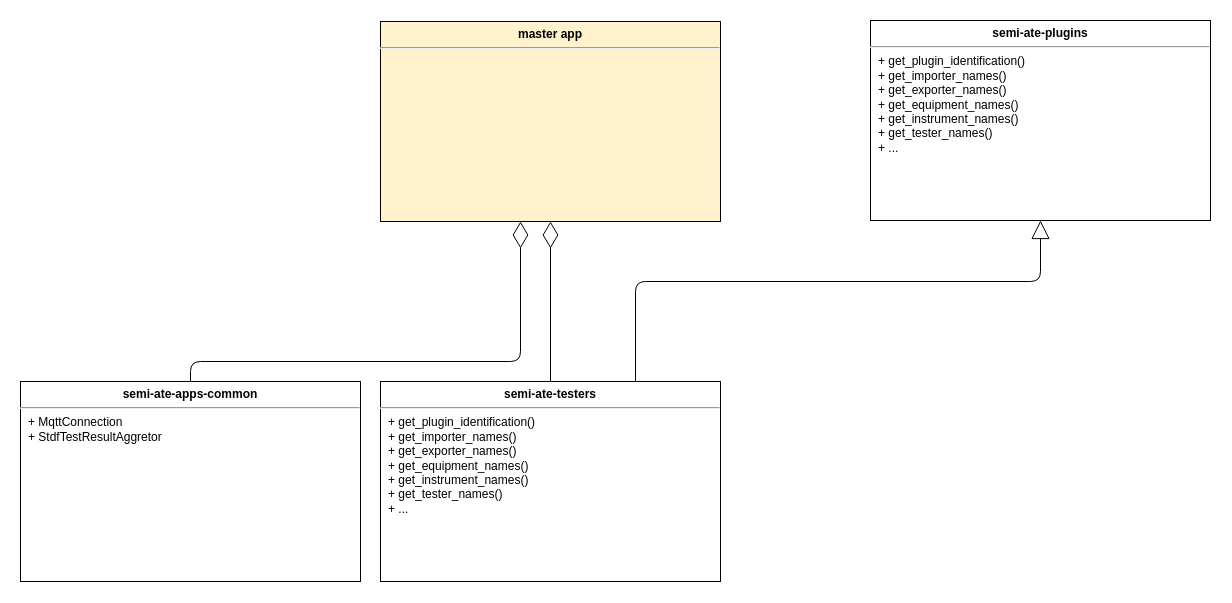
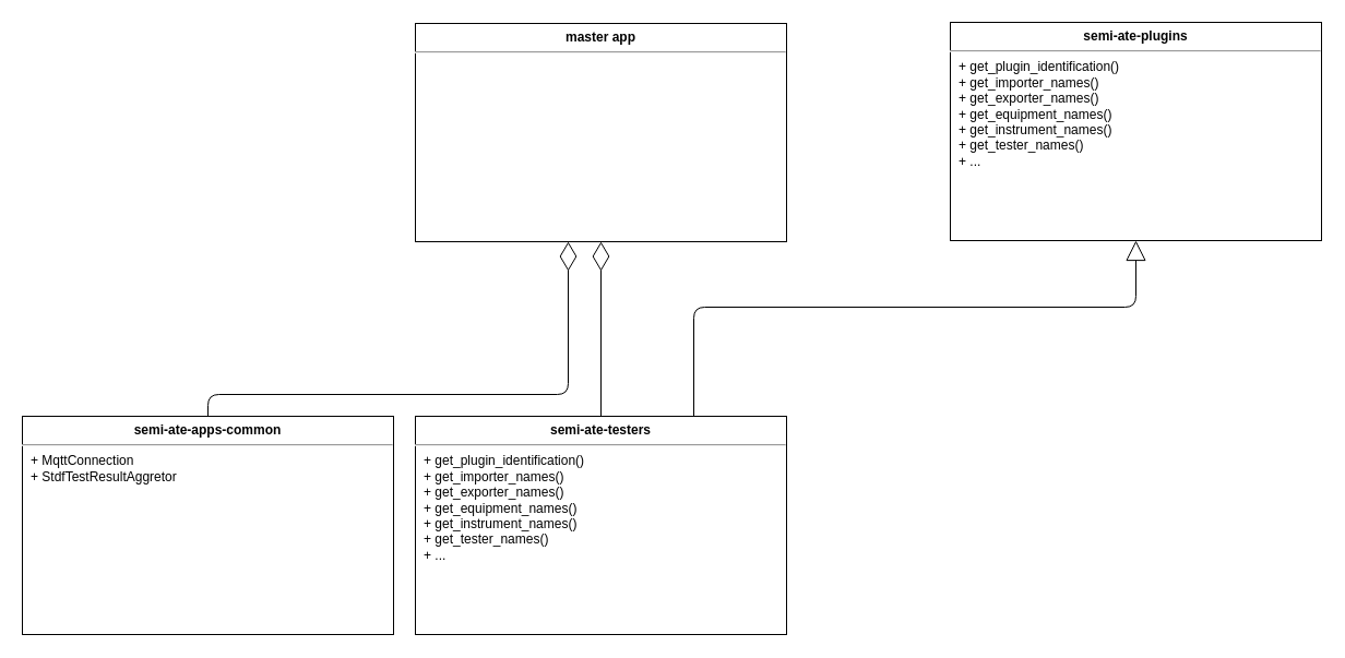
  <mxCell id="0" />
  <mxCell id="1" parent="0" />
- <mxCell id="2" value="&lt;p style=&quot;margin: 0px ; margin-top: 6px ; text-align: center&quot;&gt;&lt;b&gt;master app&lt;/b&gt;&lt;/p&gt;&lt;hr&gt;&lt;p style=&quot;margin: 0px ; margin-left: 8px&quot;&gt;&lt;br&gt;&lt;/p&gt;" style="align=left;overflow=fill;html=1;dropTarget=0;fillColor=#fff2cc;" parent="1" vertex="1"><mxGeometry x="380" y="21" width="340" height="200" as="geometry" /></mxCell>
+ <mxCell id="2" value="&lt;p style=&quot;margin: 0px ; margin-top: 6px ; text-align: center&quot;&gt;&lt;b&gt;master app&lt;/b&gt;&lt;/p&gt;&lt;hr&gt;&lt;p style=&quot;margin: 0px ; margin-left: 8px&quot;&gt;&lt;br&gt;&lt;/p&gt;" style="align=left;overflow=fill;html=1;dropTarget=0;" parent="1" vertex="1"><mxGeometry x="380" y="21" width="340" height="200" as="geometry" /></mxCell>
  <mxCell id="3" value="&lt;p style=&quot;margin: 0px ; margin-top: 6px ; text-align: center&quot;&gt;&lt;b&gt;semi-ate-testers&lt;/b&gt;&lt;/p&gt;&lt;hr&gt;&lt;p style=&quot;margin: 0px 0px 0px 8px&quot;&gt;+ get_plugin_identification()&lt;/p&gt;&lt;p style=&quot;margin: 0px 0px 0px 8px&quot;&gt;+ get_importer_names()&lt;/p&gt;&lt;p style=&quot;margin: 0px 0px 0px 8px&quot;&gt;+ get_exporter_names()&lt;/p&gt;&lt;p style=&quot;margin: 0px 0px 0px 8px&quot;&gt;+ get_equipment_names()&lt;/p&gt;&lt;p style=&quot;margin: 0px 0px 0px 8px&quot;&gt;+ get_instrument_names()&lt;/p&gt;&lt;p style=&quot;margin: 0px 0px 0px 8px&quot;&gt;+ get_tester_names()&lt;/p&gt;&lt;p style=&quot;margin: 0px 0px 0px 8px&quot;&gt;+ ...&lt;/p&gt;" style="align=left;overflow=fill;html=1;dropTarget=0;" parent="1" vertex="1"><mxGeometry x="380" y="381" width="340" height="200" as="geometry" /></mxCell>
  <mxCell id="4" value="" style="endArrow=diamondThin;endFill=0;endSize=24;html=1;exitX=0.5;exitY=0;exitDx=0;exitDy=0;entryX=0.5;entryY=1;entryDx=0;entryDy=0;" parent="1" source="3" target="2" edge="1"><mxGeometry width="160" relative="1" as="geometry"><mxPoint x="540" y="321" as="sourcePoint" /><mxPoint x="700" y="321" as="targetPoint" /></mxGeometry></mxCell>
  <mxCell id="5" value="" style="endArrow=block;endSize=16;endFill=0;html=1;exitX=0.75;exitY=0;exitDx=0;exitDy=0;entryX=0.5;entryY=1;entryDx=0;entryDy=0;" parent="1" source="3" edge="1" target="6"><mxGeometry width="160" relative="1" as="geometry"><mxPoint x="730" y="371" as="sourcePoint" /><mxPoint x="1040" y="231" as="targetPoint" /><Array as="points"><mxPoint x="635" y="281" /><mxPoint x="1040" y="281" /></Array></mxGeometry></mxCell>
  <mxCell id="6" value="&lt;p style=&quot;margin: 0px ; margin-top: 6px ; text-align: center&quot;&gt;&lt;b&gt;semi-ate-plugins&lt;/b&gt;&lt;/p&gt;&lt;hr&gt;&lt;p style=&quot;margin: 0px 0px 0px 8px&quot;&gt;+ get_plugin_identification()&lt;/p&gt;&lt;p style=&quot;margin: 0px 0px 0px 8px&quot;&gt;+ get_importer_names()&lt;/p&gt;&lt;p style=&quot;margin: 0px 0px 0px 8px&quot;&gt;+ get_exporter_names()&lt;/p&gt;&lt;p style=&quot;margin: 0px 0px 0px 8px&quot;&gt;+ get_equipment_names()&lt;/p&gt;&lt;p style=&quot;margin: 0px 0px 0px 8px&quot;&gt;+ get_instrument_names()&lt;/p&gt;&lt;p style=&quot;margin: 0px 0px 0px 8px&quot;&gt;+ get_tester_names()&lt;/p&gt;&lt;p style=&quot;margin: 0px 0px 0px 8px&quot;&gt;+ ...&lt;/p&gt;" style="align=left;overflow=fill;html=1;dropTarget=0;" parent="1" vertex="1"><mxGeometry x="870" y="20" width="340" height="200" as="geometry" /></mxCell>
  <mxCell id="7" value="" style="endArrow=diamondThin;endFill=0;endSize=24;html=1;entryX=0.5;entryY=1;entryDx=0;entryDy=0;exitX=0.5;exitY=0;exitDx=0;exitDy=0;" parent="1" source="8" edge="1"><mxGeometry width="160" relative="1" as="geometry"><mxPoint x="270" y="381" as="sourcePoint" /><mxPoint x="520" y="221" as="targetPoint" /><Array as="points"><mxPoint x="190" y="361" /><mxPoint x="520" y="361" /></Array></mxGeometry></mxCell>
  <mxCell id="8" value="&lt;p style=&quot;margin: 0px ; margin-top: 6px ; text-align: center&quot;&gt;&lt;b&gt;semi-ate-apps-common&lt;/b&gt;&lt;/p&gt;&lt;hr&gt;&lt;p style=&quot;margin: 0px ; margin-left: 8px&quot;&gt;+ MqttConnection&lt;/p&gt;&lt;p style=&quot;margin: 0px ; margin-left: 8px&quot;&gt;+ StdfTestResultAggretor&lt;/p&gt;" style="align=left;overflow=fill;html=1;dropTarget=0;" parent="1" vertex="1"><mxGeometry x="20" y="381" width="340" height="200" as="geometry" /></mxCell>
